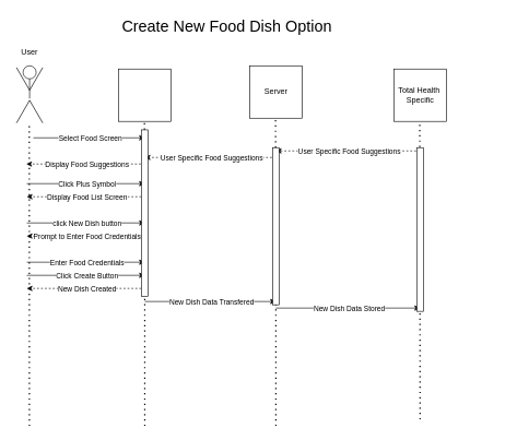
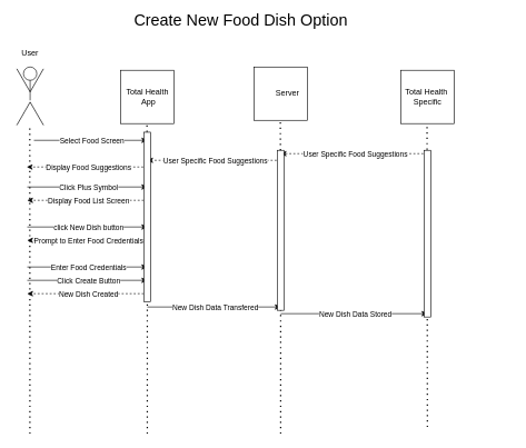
  <mxCell id="0" />
  <mxCell id="1" parent="0" />
  <mxCell id="2" value="" style="group" vertex="1" connectable="0" parent="1"><mxGeometry x="20" y="100" width="48.66" height="89.821" as="geometry" /></mxCell>
  <mxCell id="3" value="" style="ellipse;whiteSpace=wrap;html=1;aspect=fixed;fillColor=none;" vertex="1" parent="2"><mxGeometry x="14.33" width="20" height="20" as="geometry" /></mxCell>
  <mxCell id="4" value="" style="line;strokeWidth=1;direction=south;html=1;fillColor=none;" vertex="1" parent="2"><mxGeometry x="19.33" y="20" width="10" height="30" as="geometry" /></mxCell>
  <mxCell id="5" value="" style="line;strokeWidth=1;direction=south;html=1;fillColor=none;rotation=30;" vertex="1" parent="2"><mxGeometry x="9.33" y="50" width="10" height="40" as="geometry" /></mxCell>
  <mxCell id="6" value="" style="line;strokeWidth=1;direction=south;html=1;fillColor=none;rotation=-30;" vertex="1" parent="2"><mxGeometry x="29.33" y="50" width="10" height="40" as="geometry" /></mxCell>
  <mxCell id="7" value="" style="line;strokeWidth=1;direction=south;html=1;fillColor=none;rotation=-150;" vertex="1" parent="2"><mxGeometry x="29.33" y="-0.001" width="10" height="40" as="geometry" /></mxCell>
  <mxCell id="8" value="" style="line;strokeWidth=1;direction=south;html=1;fillColor=none;rotation=-210;" vertex="1" parent="2"><mxGeometry x="9.33" y="-0.001" width="10" height="40" as="geometry" /></mxCell>
  <mxCell id="9" value="" style="whiteSpace=wrap;html=1;aspect=fixed;strokeWidth=1;fillColor=none;" vertex="1" parent="1"><mxGeometry x="180" y="104.91" width="80" height="80" as="geometry" /></mxCell>
  <mxCell id="10" value="" style="whiteSpace=wrap;html=1;aspect=fixed;strokeWidth=1;fillColor=none;" vertex="1" parent="1"><mxGeometry x="380" y="100" width="80" height="80" as="geometry" /></mxCell>
  <mxCell id="11" value="" style="whiteSpace=wrap;html=1;aspect=fixed;strokeWidth=1;fillColor=none;" vertex="1" parent="1"><mxGeometry x="600" y="104.91" width="80" height="80" as="geometry" /></mxCell>
  <mxCell id="12" value="" style="endArrow=none;dashed=1;html=1;dashPattern=1 3;strokeWidth=2;rounded=0;" edge="1" parent="1"><mxGeometry width="50" height="50" relative="1" as="geometry"><mxPoint x="44" y="650" as="sourcePoint" /><mxPoint x="43.83" y="189.82" as="targetPoint" /></mxGeometry></mxCell>
  <mxCell id="13" value="" style="endArrow=none;dashed=1;html=1;dashPattern=1 3;strokeWidth=2;rounded=0;startArrow=none;" edge="1" parent="1"><mxGeometry width="50" height="50" relative="1" as="geometry"><mxPoint x="219.579" y="197.5" as="sourcePoint" /><mxPoint x="219.5" y="184.91" as="targetPoint" /></mxGeometry></mxCell>
  <mxCell id="14" value="" style="endArrow=none;dashed=1;html=1;dashPattern=1 3;strokeWidth=2;rounded=0;startArrow=none;" edge="1" parent="1" source="50"><mxGeometry width="50" height="50" relative="1" as="geometry"><mxPoint x="420" y="650" as="sourcePoint" /><mxPoint x="419.5" y="180" as="targetPoint" /></mxGeometry></mxCell>
  <mxCell id="15" value="" style="endArrow=none;dashed=1;html=1;dashPattern=1 3;strokeWidth=2;rounded=0;startArrow=none;" edge="1" parent="1"><mxGeometry width="50" height="50" relative="1" as="geometry"><mxPoint x="640" y="640" as="sourcePoint" /><mxPoint x="639.5" y="184.91" as="targetPoint" /></mxGeometry></mxCell>
- <mxCell id="17" value="Server" style="text;html=1;resizable=0;autosize=1;align=center;verticalAlign=middle;points=[];fillColor=none;strokeColor=none;rounded=0;" vertex="1" parent="1"><mxGeometry x="395" y="130" width="50" height="20" as="geometry" /></mxCell>
+ <mxCell id="16" value="Total Health&lt;br&gt;&amp;nbsp;App" style="text;html=1;resizable=0;autosize=1;align=center;verticalAlign=middle;points=[];fillColor=none;strokeColor=none;rounded=0;" vertex="1" parent="1"><mxGeometry x="180" y="129.91" width="80" height="30" as="geometry" /></mxCell>
+ <mxCell id="17" value="Server" style="text;html=1;resizable=0;autosize=1;align=center;verticalAlign=middle;points=[];fillColor=none;strokeColor=none;rounded=0;" vertex="1" parent="1"><mxGeometry x="405" y="130" width="50" height="20" as="geometry" /></mxCell>
  <mxCell id="18" value="Total Health&amp;nbsp;&lt;br&gt;Specific" style="text;html=1;resizable=0;autosize=1;align=center;verticalAlign=middle;points=[];fillColor=none;strokeColor=none;rounded=0;" vertex="1" parent="1"><mxGeometry x="600" y="129.91" width="80" height="30" as="geometry" /></mxCell>
  <mxCell id="19" value="User" style="text;html=1;resizable=0;autosize=1;align=center;verticalAlign=middle;points=[];fillColor=none;strokeColor=none;rounded=0;" vertex="1" parent="1"><mxGeometry x="24.33" y="70" width="40" height="20" as="geometry" /></mxCell>
  <mxCell id="20" value="" style="endArrow=classic;html=1;rounded=0;" edge="1" parent="1"><mxGeometry relative="1" as="geometry"><mxPoint x="50" y="210" as="sourcePoint" /><mxPoint x="220" y="210" as="targetPoint" /></mxGeometry></mxCell>
  <mxCell id="21" value="Select Food Screen" style="edgeLabel;resizable=0;html=1;align=center;verticalAlign=middle;strokeWidth=1;fillColor=none;" connectable="0" vertex="1" parent="20"><mxGeometry relative="1" as="geometry"><mxPoint x="1" as="offset" /></mxGeometry></mxCell>
  <mxCell id="22" value="" style="endArrow=classic;html=1;rounded=0;dashed=1;" edge="1" parent="1"><mxGeometry relative="1" as="geometry"><mxPoint x="640" y="230" as="sourcePoint" /><mxPoint x="420" y="230" as="targetPoint" /></mxGeometry></mxCell>
  <mxCell id="23" value="User Specific Food Suggestions" style="edgeLabel;resizable=0;html=1;align=center;verticalAlign=middle;strokeWidth=1;fillColor=none;" connectable="0" vertex="1" parent="22"><mxGeometry relative="1" as="geometry"><mxPoint x="1" as="offset" /></mxGeometry></mxCell>
  <mxCell id="24" value="" style="endArrow=none;dashed=1;html=1;dashPattern=1 3;strokeWidth=2;rounded=0;" edge="1" parent="1"><mxGeometry width="50" height="50" relative="1" as="geometry"><mxPoint x="220" y="650" as="sourcePoint" /><mxPoint x="220" y="240" as="targetPoint" /></mxGeometry></mxCell>
  <mxCell id="25" value="" style="endArrow=none;dashed=1;html=1;dashPattern=1 3;strokeWidth=2;rounded=0;startArrow=none;" edge="1" parent="1"><mxGeometry width="50" height="50" relative="1" as="geometry"><mxPoint x="219.672" y="240" as="sourcePoint" /><mxPoint x="219.115" y="197.5" as="targetPoint" /></mxGeometry></mxCell>
- <mxCell id="26" value="&lt;font style=&quot;font-size: 24px&quot;&gt;Create New Food Dish Option&lt;br&gt;&lt;/font&gt;" style="text;html=1;align=center;verticalAlign=middle;resizable=0;points=[];autosize=1;strokeColor=none;fillColor=none;" vertex="1" parent="1"><mxGeometry x="175" y="30" width="340" height="20" as="geometry" /></mxCell>
+ <mxCell id="26" value="&lt;font style=&quot;font-size: 24px&quot;&gt;Create New Food Dish Option&lt;br&gt;&lt;/font&gt;" style="text;html=1;align=center;verticalAlign=middle;resizable=0;points=[];autosize=1;strokeColor=none;fillColor=none;" vertex="1" parent="1"><mxGeometry x="190" y="20" width="340" height="20" as="geometry" /></mxCell>
  <mxCell id="27" value="" style="endArrow=classic;html=1;rounded=0;" edge="1" parent="1"><mxGeometry relative="1" as="geometry"><mxPoint x="40" y="280" as="sourcePoint" /><mxPoint x="220" y="280" as="targetPoint" /></mxGeometry></mxCell>
  <mxCell id="28" value="Click Plus Symbol" style="edgeLabel;resizable=0;html=1;align=center;verticalAlign=middle;strokeWidth=1;fillColor=none;" connectable="0" vertex="1" parent="27"><mxGeometry relative="1" as="geometry"><mxPoint x="1" as="offset" /></mxGeometry></mxCell>
  <mxCell id="29" value="" style="endArrow=classic;html=1;rounded=0;dashed=1;" edge="1" parent="1"><mxGeometry relative="1" as="geometry"><mxPoint x="420" y="240" as="sourcePoint" /><mxPoint x="220" y="240" as="targetPoint" /></mxGeometry></mxCell>
  <mxCell id="30" value="User Specific Food Suggestions" style="edgeLabel;resizable=0;html=1;align=center;verticalAlign=middle;strokeWidth=1;fillColor=none;" connectable="0" vertex="1" parent="29"><mxGeometry relative="1" as="geometry"><mxPoint x="1" as="offset" /></mxGeometry></mxCell>
  <mxCell id="31" value="" style="endArrow=classic;html=1;rounded=0;dashed=1;" edge="1" parent="1"><mxGeometry relative="1" as="geometry"><mxPoint x="220" y="250" as="sourcePoint" /><mxPoint x="39.33" y="250" as="targetPoint" /></mxGeometry></mxCell>
  <mxCell id="32" value="Display Food Suggestions" style="edgeLabel;resizable=0;html=1;align=center;verticalAlign=middle;strokeWidth=1;fillColor=none;" connectable="0" vertex="1" parent="31"><mxGeometry relative="1" as="geometry"><mxPoint x="1" as="offset" /></mxGeometry></mxCell>
  <mxCell id="33" value="" style="endArrow=classic;html=1;rounded=0;dashed=1;" edge="1" parent="1"><mxGeometry relative="1" as="geometry"><mxPoint x="220.67" y="300" as="sourcePoint" /><mxPoint x="40" y="300" as="targetPoint" /></mxGeometry></mxCell>
  <mxCell id="34" value="Display Food List Screen" style="edgeLabel;resizable=0;html=1;align=center;verticalAlign=middle;strokeWidth=1;fillColor=none;" connectable="0" vertex="1" parent="33"><mxGeometry relative="1" as="geometry"><mxPoint x="1" as="offset" /></mxGeometry></mxCell>
  <mxCell id="35" value="" style="endArrow=classic;html=1;rounded=0;" edge="1" parent="1"><mxGeometry relative="1" as="geometry"><mxPoint x="40" y="340" as="sourcePoint" /><mxPoint x="220" y="340" as="targetPoint" /></mxGeometry></mxCell>
  <mxCell id="36" value="click New Dish button" style="edgeLabel;resizable=0;html=1;align=center;verticalAlign=middle;strokeWidth=1;fillColor=none;" connectable="0" vertex="1" parent="35"><mxGeometry relative="1" as="geometry"><mxPoint x="1" as="offset" /></mxGeometry></mxCell>
  <mxCell id="37" value="" style="endArrow=classic;html=1;rounded=0;dashed=1;" edge="1" parent="1"><mxGeometry relative="1" as="geometry"><mxPoint x="220.67" y="360" as="sourcePoint" /><mxPoint x="40" y="360" as="targetPoint" /></mxGeometry></mxCell>
  <mxCell id="38" value="Prompt to Enter Food Credentials" style="edgeLabel;resizable=0;html=1;align=center;verticalAlign=middle;strokeWidth=1;fillColor=none;" connectable="0" vertex="1" parent="37"><mxGeometry relative="1" as="geometry"><mxPoint x="1" as="offset" /></mxGeometry></mxCell>
  <mxCell id="39" value="" style="endArrow=classic;html=1;rounded=0;" edge="1" parent="1"><mxGeometry relative="1" as="geometry"><mxPoint x="40" y="400" as="sourcePoint" /><mxPoint x="220" y="400" as="targetPoint" /></mxGeometry></mxCell>
  <mxCell id="40" value="Enter Food Credentials" style="edgeLabel;resizable=0;html=1;align=center;verticalAlign=middle;strokeWidth=1;fillColor=none;" connectable="0" vertex="1" parent="39"><mxGeometry relative="1" as="geometry"><mxPoint x="1" as="offset" /></mxGeometry></mxCell>
  <mxCell id="41" value="" style="endArrow=classic;html=1;rounded=0;" edge="1" parent="1"><mxGeometry relative="1" as="geometry"><mxPoint x="40" y="420" as="sourcePoint" /><mxPoint x="220" y="420" as="targetPoint" /></mxGeometry></mxCell>
  <mxCell id="42" value="Click Create Button" style="edgeLabel;resizable=0;html=1;align=center;verticalAlign=middle;strokeWidth=1;fillColor=none;" connectable="0" vertex="1" parent="41"><mxGeometry relative="1" as="geometry"><mxPoint x="1" as="offset" /></mxGeometry></mxCell>
  <mxCell id="43" value="" style="endArrow=classic;html=1;rounded=0;dashed=1;" edge="1" parent="1"><mxGeometry relative="1" as="geometry"><mxPoint x="220.67" y="440" as="sourcePoint" /><mxPoint x="40" y="440" as="targetPoint" /></mxGeometry></mxCell>
  <mxCell id="44" value="New Dish Created" style="edgeLabel;resizable=0;html=1;align=center;verticalAlign=middle;strokeWidth=1;fillColor=none;" connectable="0" vertex="1" parent="43"><mxGeometry relative="1" as="geometry"><mxPoint x="1" as="offset" /></mxGeometry></mxCell>
  <mxCell id="45" value="" style="endArrow=classic;html=1;rounded=0;" edge="1" parent="1"><mxGeometry relative="1" as="geometry"><mxPoint x="220" y="460" as="sourcePoint" /><mxPoint x="420" y="460" as="targetPoint" /></mxGeometry></mxCell>
  <mxCell id="46" value="New Dish Data Transfered" style="edgeLabel;resizable=0;html=1;align=center;verticalAlign=middle;strokeWidth=1;fillColor=none;" connectable="0" vertex="1" parent="45"><mxGeometry relative="1" as="geometry"><mxPoint x="1" as="offset" /></mxGeometry></mxCell>
  <mxCell id="47" value="" style="endArrow=classic;html=1;rounded=0;" edge="1" parent="1"><mxGeometry relative="1" as="geometry"><mxPoint x="420" y="470" as="sourcePoint" /><mxPoint x="640" y="470" as="targetPoint" /></mxGeometry></mxCell>
  <mxCell id="48" value="New Dish Data Stored" style="edgeLabel;resizable=0;html=1;align=center;verticalAlign=middle;strokeWidth=1;fillColor=none;" connectable="0" vertex="1" parent="47"><mxGeometry relative="1" as="geometry"><mxPoint x="1" as="offset" /></mxGeometry></mxCell>
  <mxCell id="49" value="" style="rounded=0;whiteSpace=wrap;html=1;rotation=-90;" vertex="1" parent="1"><mxGeometry x="92.83" y="320" width="254.33" height="10" as="geometry" /></mxCell>
  <mxCell id="50" value="" style="rounded=0;whiteSpace=wrap;html=1;rotation=-90;" vertex="1" parent="1"><mxGeometry x="300" y="340" width="240" height="10" as="geometry" /></mxCell>
  <mxCell id="51" value="" style="endArrow=none;dashed=1;html=1;dashPattern=1 3;strokeWidth=2;rounded=0;startArrow=none;" edge="1" parent="1" target="50"><mxGeometry width="50" height="50" relative="1" as="geometry"><mxPoint x="420" y="650" as="sourcePoint" /><mxPoint x="419.5" y="180" as="targetPoint" /></mxGeometry></mxCell>
  <mxCell id="52" value="" style="rounded=0;whiteSpace=wrap;html=1;rotation=-90;" vertex="1" parent="1"><mxGeometry x="515" y="345" width="250.01" height="10" as="geometry" /></mxCell>
